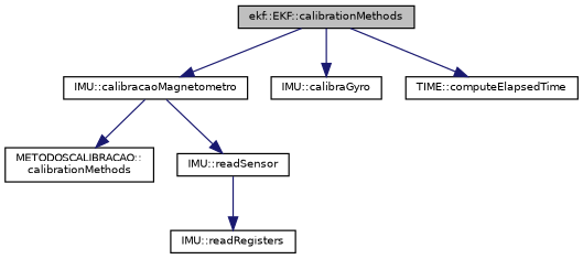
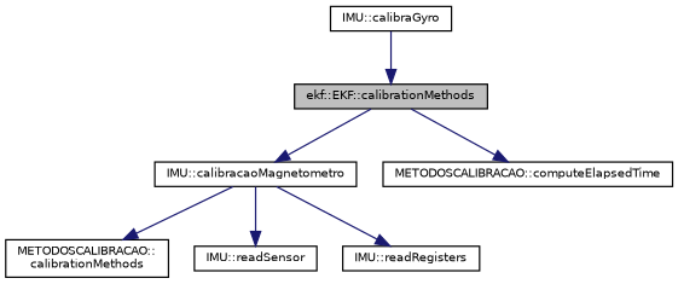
  digraph {
    fontname="DejaVu Sans"
    rankdir=TB
    node [color=black fontname="DejaVu Sans" fontsize=8 shape=record]
    edge [color=midnightblue fontname="DejaVu Sans" fontsize=8 labelfontname=DejaVuSansMono labelfontsize=8 style=solid]
    n1 [fillcolor=grey75 fontcolor=black height=0.2 label="ekf::EKF::calibrationMethods" style=filled width=0.4]
    n2 [height=0.2 label="IMU::calibracaoMagnetometro" width=0.4]
    n3 [height=0.2 label="IMU::calibraGyro" width=0.4]
-   n4 [height=0.2 label="TIME::computeElapsedTime" width=0.4]
+   n4 [height=0.2 label="METODOSCALIBRACAO::computeElapsedTime" width=0.4]
    n5 [height=0.2 label="METODOSCALIBRACAO::\lcalibrationMethods" width=0.4]
    n6 [height=0.2 label="IMU::readSensor" width=0.4]
    n7 [height=0.2 label="IMU::readRegisters" width=0.4]
    n1 -> n2
-   n1 -> n3
+   n3 -> n1
    n1 -> n4
    n2 -> n5
    n2 -> n6
-   n6 -> n7
+   n2 -> n7
  }
